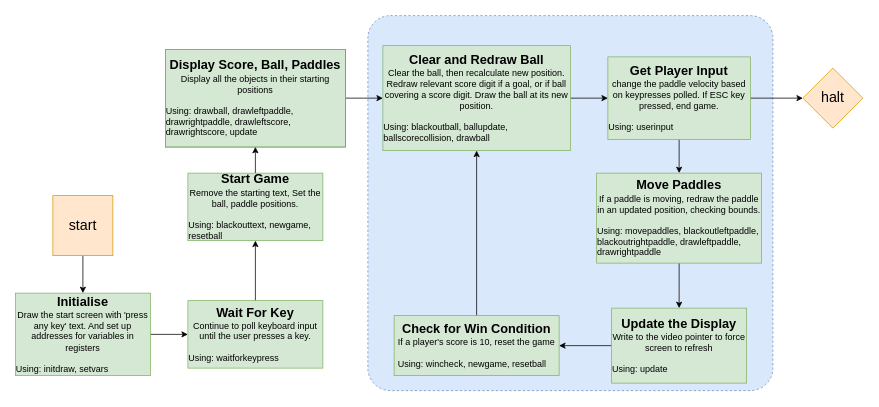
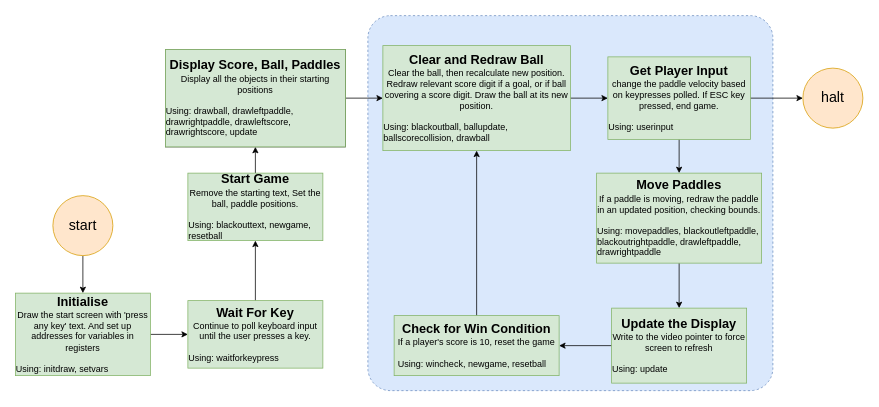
  <mxCell id="0" />
  <mxCell id="1" parent="0" />
  <mxCell id="2" value="" style="rounded=1;whiteSpace=wrap;html=1;arcSize=6;dashed=1;fillColor=#dae8fc;strokeColor=#6c8ebf;" vertex="1" parent="1"><mxGeometry x="490" width="540" height="500" as="geometry" y="20" /></mxCell>
  <mxCell id="3" style="edgeStyle=orthogonalEdgeStyle;rounded=0;orthogonalLoop=1;jettySize=auto;html=1;exitX=1;exitY=0.5;exitDx=0;exitDy=0;entryX=0;entryY=0.5;entryDx=0;entryDy=0;" edge="1" parent="1" source="4" target="25"><mxGeometry relative="1" as="geometry" /></mxCell>
  <mxCell id="4" value="&lt;span style=&quot;font-size: 17px&quot;&gt;&lt;b&gt;Initialise&lt;/b&gt;&lt;/span&gt;&lt;br&gt;Draw the start screen with 'press any key' text. And set up addresses for variables in registers&lt;br&gt;&lt;br&gt;&lt;div style=&quot;text-align: left&quot;&gt;&lt;span&gt;Using:&amp;nbsp;&lt;/span&gt;&lt;span&gt;initdraw, setvars&lt;/span&gt;&lt;/div&gt;" style="rounded=0;whiteSpace=wrap;html=1;fillColor=#d5e8d4;strokeColor=#82b366;" vertex="1" parent="1"><mxGeometry y="390" width="180" height="110" as="geometry" x="20" /></mxCell>
  <mxCell id="5" style="edgeStyle=orthogonalEdgeStyle;rounded=0;orthogonalLoop=1;jettySize=auto;html=1;exitX=0.5;exitY=0;exitDx=0;exitDy=0;entryX=0.5;entryY=1;entryDx=0;entryDy=0;" edge="1" parent="1" source="6" target="23"><mxGeometry relative="1" as="geometry" /></mxCell>
  <mxCell id="6" value="&lt;span style=&quot;font-size: 17px&quot;&gt;&lt;b&gt;Start Game&lt;/b&gt;&lt;/span&gt;&lt;br&gt;Remove the starting text, Set the ball, paddle positions.&lt;br&gt;&lt;br&gt;&lt;div style=&quot;text-align: left&quot;&gt;&lt;span&gt;Using: blackouttext, newgame, resetball&lt;/span&gt;&lt;/div&gt;" style="rounded=0;whiteSpace=wrap;html=1;fillColor=#d5e8d4;strokeColor=#82b366;" vertex="1" parent="1"><mxGeometry x="250" y="230" width="180" height="90" as="geometry" /></mxCell>
  <mxCell id="7" style="edgeStyle=orthogonalEdgeStyle;rounded=0;orthogonalLoop=1;jettySize=auto;html=1;exitX=1;exitY=0.5;exitDx=0;exitDy=0;entryX=0;entryY=0.5;entryDx=0;entryDy=0;" edge="1" parent="1" source="8" target="10"><mxGeometry relative="1" as="geometry" /></mxCell>
  <mxCell id="8" value="&lt;span style=&quot;font-size: 17px&quot;&gt;&lt;b&gt;Display Score, Ball, Paddles&lt;/b&gt;&lt;/span&gt;&lt;br&gt;Display all the objects in their starting positions&lt;br&gt;&lt;br&gt;&lt;div style=&quot;text-align: left&quot;&gt;&lt;span&gt;Using: drawball, drawleftpaddle, drawrightpaddle, drawleftscore, drawrightscore, update&lt;/span&gt;&lt;/div&gt;" style="rounded=0;whiteSpace=wrap;html=1;" vertex="1" parent="1"><mxGeometry x="220" y="65" width="240" height="130" as="geometry" /></mxCell>
  <mxCell id="9" style="edgeStyle=orthogonalEdgeStyle;rounded=0;orthogonalLoop=1;jettySize=auto;html=1;exitX=1;exitY=0.5;exitDx=0;exitDy=0;entryX=0;entryY=0.5;entryDx=0;entryDy=0;" edge="1" parent="1" source="10" target="13"><mxGeometry relative="1" as="geometry" /></mxCell>
  <mxCell id="10" value="&lt;span style=&quot;font-size: 17px&quot;&gt;&lt;b&gt;Clear and Redraw Ball&lt;/b&gt;&lt;/span&gt;&lt;br&gt;Clear the ball, then recalculate new position. Redraw relevant score digit if a goal, or if ball covering a score digit. Draw the ball at its new position.&lt;br&gt;&lt;br&gt;&lt;div style=&quot;text-align: left&quot;&gt;&lt;span&gt;Using: blackoutball, ballupdate, ballscorecollision, drawball&lt;/span&gt;&lt;/div&gt;" style="rounded=0;whiteSpace=wrap;html=1;fillColor=#d5e8d4;strokeColor=#82b366;" vertex="1" parent="1"><mxGeometry x="510" y="60" width="250" height="140" as="geometry" /></mxCell>
  <mxCell id="11" style="edgeStyle=orthogonalEdgeStyle;rounded=0;orthogonalLoop=1;jettySize=auto;html=1;exitX=0.5;exitY=1;exitDx=0;exitDy=0;entryX=0.5;entryY=0;entryDx=0;entryDy=0;" edge="1" parent="1" source="13" target="15"><mxGeometry relative="1" as="geometry" /></mxCell>
  <mxCell id="12" style="edgeStyle=orthogonalEdgeStyle;rounded=0;orthogonalLoop=1;jettySize=auto;html=1;exitX=1;exitY=0.5;exitDx=0;exitDy=0;entryX=0;entryY=0.5;entryDx=0;entryDy=0;" edge="1" parent="1" source="13" target="22"><mxGeometry relative="1" as="geometry" /></mxCell>
  <mxCell id="13" value="&lt;span style=&quot;font-size: 17px&quot;&gt;&lt;b&gt;Get Player Input&lt;/b&gt;&lt;/span&gt;&lt;br&gt;change the paddle velocity based on keypresses polled. If ESC key pressed, end game.&lt;br&gt;&lt;br&gt;&lt;div style=&quot;text-align: left&quot;&gt;Using: userinput&lt;/div&gt;" style="rounded=0;whiteSpace=wrap;html=1;fillColor=#d5e8d4;strokeColor=#82b366;" vertex="1" parent="1"><mxGeometry x="810" y="75" width="190" height="110" as="geometry" /></mxCell>
  <mxCell id="14" style="edgeStyle=orthogonalEdgeStyle;rounded=0;orthogonalLoop=1;jettySize=auto;html=1;exitX=0.5;exitY=1;exitDx=0;exitDy=0;entryX=0.5;entryY=0;entryDx=0;entryDy=0;" edge="1" parent="1" source="15" target="19"><mxGeometry relative="1" as="geometry" /></mxCell>
  <mxCell id="15" value="&lt;span style=&quot;font-size: 17px&quot;&gt;&lt;b&gt;Move Paddles&lt;/b&gt;&lt;/span&gt;&lt;br&gt;If a paddle is moving, redraw the paddle in an updated position, checking bounds.&lt;br&gt;&lt;br&gt;&lt;div style=&quot;text-align: left&quot;&gt;Using: movepaddles, blackoutleftpaddle, blackoutrightpaddle, drawleftpaddle, drawrightpaddle&lt;/div&gt;" style="rounded=0;whiteSpace=wrap;html=1;fillColor=#d5e8d4;strokeColor=#82b366;" vertex="1" parent="1"><mxGeometry x="795" y="230" width="220" height="120" as="geometry" /></mxCell>
  <mxCell id="16" style="edgeStyle=orthogonalEdgeStyle;rounded=0;orthogonalLoop=1;jettySize=auto;html=1;exitX=0.5;exitY=0;exitDx=0;exitDy=0;entryX=0.5;entryY=1;entryDx=0;entryDy=0;" edge="1" parent="1" source="17" target="10"><mxGeometry relative="1" as="geometry" /></mxCell>
  <mxCell id="17" value="&lt;span style=&quot;font-size: 17px&quot;&gt;&lt;b&gt;Check for Win Condition&lt;/b&gt;&lt;/span&gt;&lt;br&gt;If a player's score is 10, reset the game&lt;br&gt;&lt;br&gt;&lt;div style=&quot;text-align: left&quot;&gt;Using: wincheck, newgame, resetball&lt;/div&gt;" style="rounded=0;whiteSpace=wrap;html=1;fillColor=#d5e8d4;strokeColor=#82b366;" vertex="1" parent="1"><mxGeometry x="525" y="420" width="220" height="80" as="geometry" /></mxCell>
  <mxCell id="18" style="edgeStyle=orthogonalEdgeStyle;rounded=0;orthogonalLoop=1;jettySize=auto;html=1;exitX=0;exitY=0.5;exitDx=0;exitDy=0;entryX=1;entryY=0.5;entryDx=0;entryDy=0;" edge="1" parent="1" source="19" target="17"><mxGeometry relative="1" as="geometry" /></mxCell>
  <mxCell id="19" value="&lt;span style=&quot;font-size: 17px&quot;&gt;&lt;b&gt;Update the Display&lt;/b&gt;&lt;/span&gt;&lt;br&gt;Write to the video pointer to force screen to refresh&lt;br&gt;&lt;br&gt;&lt;div style=&quot;text-align: left&quot;&gt;Using: update&lt;/div&gt;" style="rounded=0;whiteSpace=wrap;html=1;fillColor=#d5e8d4;strokeColor=#82b366;" vertex="1" parent="1"><mxGeometry x="815" y="410" width="180" height="100" as="geometry" /></mxCell>
  <mxCell id="20" style="edgeStyle=orthogonalEdgeStyle;rounded=0;orthogonalLoop=1;jettySize=auto;html=1;exitX=0.5;exitY=1;exitDx=0;exitDy=0;entryX=0.5;entryY=0;entryDx=0;entryDy=0;" edge="1" parent="1" source="21" target="4"><mxGeometry relative="1" as="geometry" /></mxCell>
- <mxCell id="21" value="&lt;font style=&quot;font-size: 19px&quot;&gt;start&lt;/font&gt;" style="whiteSpace=wrap;html=1;aspect=fixed;fillColor=#ffe6cc;strokeColor=#d79b00;rounded=0;" vertex="1" parent="1"><mxGeometry x="70" y="260" width="80" height="80" as="geometry" /></mxCell>
- <mxCell id="22" value="&lt;font style=&quot;font-size: 19px&quot;&gt;halt&lt;/font&gt;" style="rhombus;whiteSpace=wrap;html=1;aspect=fixed;fillColor=#ffe6cc;strokeColor=#d79b00;" vertex="1" parent="1"><mxGeometry x="1070" y="90" width="80" height="80" as="geometry" /></mxCell>
+ <mxCell id="21" value="&lt;font style=&quot;font-size: 19px&quot;&gt;start&lt;/font&gt;" style="ellipse;whiteSpace=wrap;html=1;aspect=fixed;fillColor=#ffe6cc;strokeColor=#d79b00;" vertex="1" parent="1"><mxGeometry x="70" y="260" width="80" height="80" as="geometry" /></mxCell>
+ <mxCell id="22" value="&lt;font style=&quot;font-size: 19px&quot;&gt;halt&lt;/font&gt;" style="ellipse;whiteSpace=wrap;html=1;aspect=fixed;fillColor=#ffe6cc;strokeColor=#d79b00;" vertex="1" parent="1"><mxGeometry x="1070" y="90" width="80" height="80" as="geometry" /></mxCell>
  <mxCell id="23" value="&lt;span style=&quot;font-size: 17px&quot;&gt;&lt;b&gt;Display Score, Ball, Paddles&lt;/b&gt;&lt;/span&gt;&lt;br&gt;Display all the objects in their starting positions&lt;br&gt;&lt;br&gt;&lt;div style=&quot;text-align: left&quot;&gt;&lt;span&gt;Using: drawball, drawleftpaddle, drawrightpaddle, drawleftscore, drawrightscore, update&lt;/span&gt;&lt;/div&gt;" style="rounded=0;whiteSpace=wrap;html=1;fillColor=#d5e8d4;strokeColor=#82b366;" vertex="1" parent="1"><mxGeometry x="220" y="65" width="240" height="130" as="geometry" /></mxCell>
  <mxCell id="24" style="edgeStyle=orthogonalEdgeStyle;rounded=0;orthogonalLoop=1;jettySize=auto;html=1;exitX=0.5;exitY=0;exitDx=0;exitDy=0;" edge="1" parent="1" source="25" target="6"><mxGeometry relative="1" as="geometry" /></mxCell>
  <mxCell id="25" value="&lt;span style=&quot;font-size: 17px&quot;&gt;&lt;b&gt;Wait For Key&lt;/b&gt;&lt;/span&gt;&lt;br&gt;Continue to poll keyboard input until the user presses a key.&lt;br&gt;&lt;br&gt;&lt;div style=&quot;text-align: left&quot;&gt;&lt;span&gt;Using: waitforkeypress&lt;/span&gt;&lt;/div&gt;" style="rounded=0;whiteSpace=wrap;html=1;fillColor=#d5e8d4;strokeColor=#82b366;" vertex="1" parent="1"><mxGeometry x="250" y="400" width="180" height="90" as="geometry" /></mxCell>
